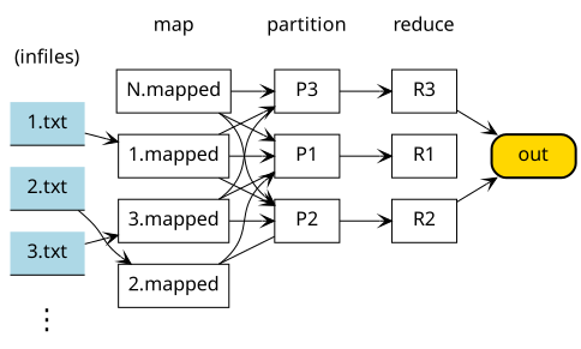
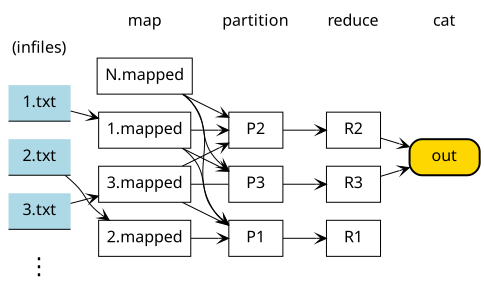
  digraph {
    rankdir=LR
    ranksep=0.3
    splines=true
    node [fontname="SF Mono" fontsize=16 shape=box]
    edge [arowsize=0.3 arrowhead=vee fontname="SF Mono"]
    "(infiles)" [shape=none]
    "1.txt" [color=black fillcolor=lightblue margin="0.2,0.1" shape=underline style="rounded,filled"]
    "2.txt" [color=black fillcolor=lightblue margin="0.2,0.1" shape=underline style="rounded,filled"]
    "3.txt" [color=black fillcolor=lightblue margin="0.2,0.1" shape=underline style="rounded,filled"]
    "⋮" [color=black fillcolor=lightblue fontsize=23 margin="0.2,0.1" shape=none style=rounded]
    "1.mapped"
    "2.mapped"
    "3.mapped"
    "N.mapped"
    P1
    P2
    P3
    R1
    R2
    R3
    map [shape=none]
    out [fillcolor=gold margin="0.3,0.1" penwidth=2 style="filled,rounded"]
    partition [shape=none]
    reduce [shape=none]
+   cat [shape=none]
    subgraph sub_1 {
      rank=source
      "(infiles)"
      "1.txt"
      "2.txt"
      "3.txt"
      "⋮"
    }
    subgraph sub_2 {
      rank=same
      "1.mapped"
      "2.mapped"
      "3.mapped"
      "N.mapped"
    }
    subgraph sub_3 {
      rank=same
      P1
      P2
      P3
    }
    subgraph sub_4 {
      rank=same
      R1
      R2
      R3
    }
    "(infiles)" -> "1.txt" [style=invis weight=100]
    "(infiles)" -> map [style=invis weight=7]
    "1.txt" -> "2.txt" [style=invis weight=100]
    "1.txt" -> "1.mapped" [weight=7]
    "2.txt" -> "3.txt" [style=invis weight=100]
    "2.txt" -> "2.mapped" [weight=7]
    "3.txt" -> "⋮" [style=invis weight=100]
    "3.txt" -> "⋮" [style=invis]
    "3.txt" -> "3.mapped" [weight=7]
    "1.mapped" -> P1
    "1.mapped" -> P2
    "1.mapped" -> P3
    "2.mapped" -> P1 [weight=7]
-   "2.mapped" -> P2 [arrowhead=none]
    "3.mapped" -> P1 [arrowhead=none]
    "3.mapped" -> P2 [weight=7]
    "3.mapped" -> P3 [arrowhead=none]
    "N.mapped" -> P1
    "N.mapped" -> P2
    "N.mapped" -> P3
    P1 -> R1
    P2 -> R2
    P3 -> R3
    R2 -> out
    R3 -> out
    map -> partition [style=invis weight=7]
    partition -> reduce [style=invis weight=7]
+   reduce -> cat [style=invis weight=7]
  }
